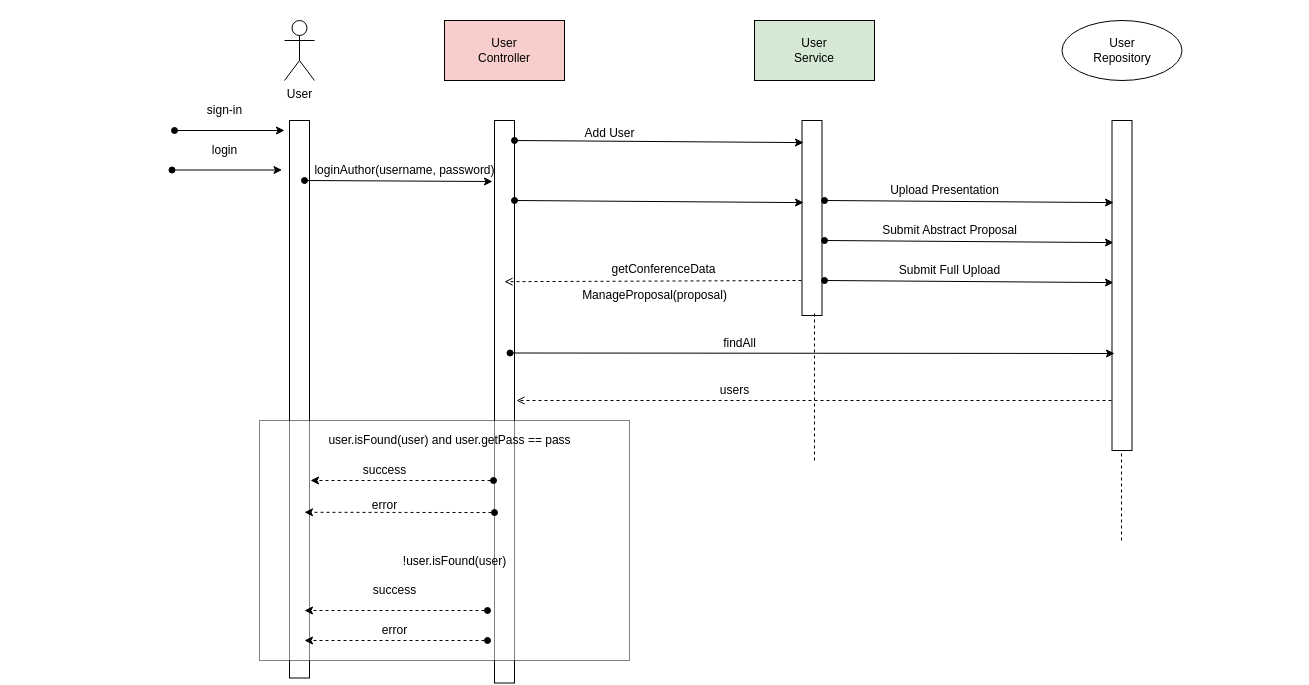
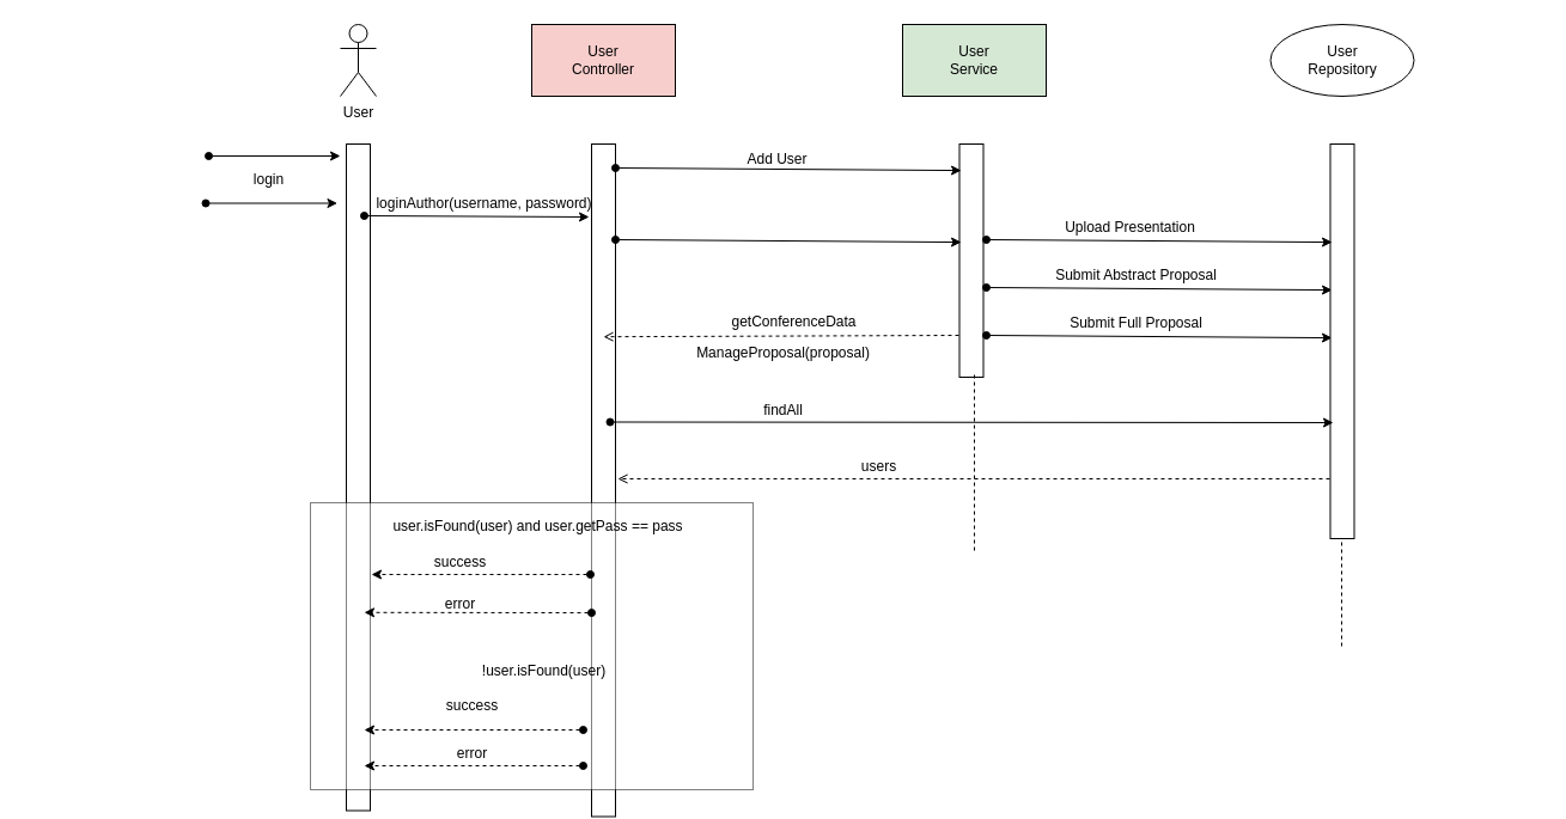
  <mxCell id="0" />
  <mxCell id="1" parent="0" />
  <mxCell id="2" value="User" style="shape=umlActor;verticalLabelPosition=bottom;labelBackgroundColor=#ffffff;verticalAlign=top;html=1;outlineConnect=0;" vertex="1" parent="1"><mxGeometry x="284" y="20" width="30" height="60" as="geometry" /></mxCell>
  <mxCell id="3" value="" style="endArrow=classic;html=1;startArrow=oval;startFill=1;" edge="1" parent="1"><mxGeometry width="50" height="50" relative="1" as="geometry"><mxPoint x="174" y="130" as="sourcePoint" /><mxPoint x="284" y="130" as="targetPoint" /></mxGeometry></mxCell>
- <mxCell id="4" value="sign-in" style="text;html=1;align=center;verticalAlign=middle;resizable=0;points=[];autosize=1;" vertex="1" parent="1"><mxGeometry x="199" y="100" width="50" height="20" as="geometry" /></mxCell>
  <mxCell id="5" value="login" style="text;html=1;align=center;verticalAlign=middle;resizable=0;points=[];autosize=1;" vertex="1" parent="1"><mxGeometry x="204" y="140" width="40" height="20" as="geometry" /></mxCell>
  <mxCell id="6" value="" style="endArrow=classic;html=1;startArrow=oval;startFill=1;" edge="1" parent="1"><mxGeometry width="50" height="50" relative="1" as="geometry"><mxPoint x="171.5" y="169.5" as="sourcePoint" /><mxPoint x="281.5" y="169.5" as="targetPoint" /></mxGeometry></mxCell>
  <mxCell id="7" value="" style="rounded=0;whiteSpace=wrap;html=1;rotation=90;" vertex="1" parent="1"><mxGeometry x="20.25" y="388.75" width="557.5" height="20" as="geometry" /></mxCell>
  <mxCell id="8" value="User&lt;br&gt;Controller" style="rounded=0;whiteSpace=wrap;html=1;fillColor=#f8cecc;" vertex="1" parent="1"><mxGeometry x="444" y="20" width="120" height="60" as="geometry" /></mxCell>
  <mxCell id="9" value="" style="rounded=0;whiteSpace=wrap;html=1;rotation=90;" vertex="1" parent="1"><mxGeometry x="222.75" y="391.25" width="562.5" height="20" as="geometry" /></mxCell>
  <mxCell id="10" value="" style="endArrow=classic;html=1;startArrow=oval;startFill=1;entryX=0.94;entryY=1.05;entryDx=0;entryDy=0;entryPerimeter=0;" edge="1" parent="1" target="11"><mxGeometry width="50" height="50" relative="1" as="geometry"><mxPoint x="304" y="180" as="sourcePoint" /><mxPoint x="414" y="180" as="targetPoint" /></mxGeometry></mxCell>
  <mxCell id="11" value="loginAuthor(username, password)" style="text;html=1;align=center;verticalAlign=middle;resizable=0;points=[];autosize=1;" vertex="1" parent="1"><mxGeometry x="304" y="160" width="200" height="20" as="geometry" /></mxCell>
  <mxCell id="12" value="User&lt;br&gt;Service" style="rounded=0;whiteSpace=wrap;html=1;fillColor=#d5e8d4;" vertex="1" parent="1"><mxGeometry x="754" y="20" width="120" height="60" as="geometry" /></mxCell>
  <mxCell id="13" value="" style="rounded=0;whiteSpace=wrap;html=1;rotation=90;" vertex="1" parent="1"><mxGeometry x="714" y="207.5" width="195" height="20" as="geometry" /></mxCell>
  <mxCell id="14" value="Upload Presentation" style="text;html=1;align=center;verticalAlign=middle;resizable=0;points=[];autosize=1;" vertex="1" parent="1"><mxGeometry x="884" y="180" width="120" height="20" as="geometry" /></mxCell>
  <mxCell id="15" value="" style="endArrow=classic;html=1;startArrow=oval;startFill=1;entryX=0.421;entryY=0.925;entryDx=0;entryDy=0;entryPerimeter=0;" edge="1" parent="1"><mxGeometry width="50" height="50" relative="1" as="geometry"><mxPoint x="824" y="240" as="sourcePoint" /><mxPoint x="1113" y="242.095" as="targetPoint" /></mxGeometry></mxCell>
  <mxCell id="16" value="Submit Abstract Proposal" style="text;html=1;align=center;verticalAlign=middle;resizable=0;points=[];autosize=1;" vertex="1" parent="1"><mxGeometry x="874" y="220" width="150" height="20" as="geometry" /></mxCell>
  <mxCell id="17" value="" style="endArrow=classic;html=1;startArrow=oval;startFill=1;entryX=0.421;entryY=0.925;entryDx=0;entryDy=0;entryPerimeter=0;" edge="1" parent="1"><mxGeometry width="50" height="50" relative="1" as="geometry"><mxPoint x="824" y="280" as="sourcePoint" /><mxPoint x="1113" y="282.095" as="targetPoint" /></mxGeometry></mxCell>
- <mxCell id="18" value="Submit Full Upload" style="text;html=1;align=center;verticalAlign=middle;resizable=0;points=[];autosize=1;" vertex="1" parent="1"><mxGeometry x="884" y="260" width="130" height="20" as="geometry" /></mxCell>
+ <mxCell id="18" value="Submit Full Proposal" style="text;html=1;align=center;verticalAlign=middle;resizable=0;points=[];autosize=1;" vertex="1" parent="1"><mxGeometry x="884" y="260" width="130" height="20" as="geometry" /></mxCell>
  <mxCell id="19" value="User&lt;br&gt;Repository" style="ellipse;whiteSpace=wrap;html=1;" vertex="1" parent="1"><mxGeometry x="1061.5" y="20" width="120" height="60" as="geometry" /></mxCell>
  <mxCell id="20" value="" style="rounded=0;whiteSpace=wrap;html=1;rotation=90;" vertex="1" parent="1"><mxGeometry x="956.5" y="275" width="330" height="20" as="geometry" /></mxCell>
  <mxCell id="21" value="" style="endArrow=classic;html=1;startArrow=oval;startFill=1;entryX=0.421;entryY=0.925;entryDx=0;entryDy=0;entryPerimeter=0;" edge="1" parent="1"><mxGeometry width="50" height="50" relative="1" as="geometry"><mxPoint x="824" y="200" as="sourcePoint" /><mxPoint x="1113" y="202.095" as="targetPoint" /></mxGeometry></mxCell>
  <mxCell id="22" value="" style="endArrow=classic;html=1;startArrow=oval;startFill=1;entryX=0.421;entryY=0.925;entryDx=0;entryDy=0;entryPerimeter=0;" edge="1" parent="1"><mxGeometry width="50" height="50" relative="1" as="geometry"><mxPoint x="514" y="200" as="sourcePoint" /><mxPoint x="803" y="202.095" as="targetPoint" /></mxGeometry></mxCell>
  <mxCell id="23" value="ManageProposal(proposal)" style="text;html=1;align=center;verticalAlign=middle;resizable=0;points=[];autosize=1;" vertex="1" parent="1"><mxGeometry x="574" y="285" width="160" height="20" as="geometry" /></mxCell>
  <mxCell id="24" value="" style="endArrow=classic;html=1;startArrow=oval;startFill=1;entryX=0.421;entryY=0.925;entryDx=0;entryDy=0;entryPerimeter=0;" edge="1" parent="1"><mxGeometry width="50" height="50" relative="1" as="geometry"><mxPoint x="514" y="140" as="sourcePoint" /><mxPoint x="803" y="142.095" as="targetPoint" /></mxGeometry></mxCell>
- <mxCell id="25" value="Add User" style="text;html=1;align=center;verticalAlign=middle;resizable=0;points=[];autosize=1;" vertex="1" parent="1"><mxGeometry x="574" y="123" width="70" height="20" as="geometry" /></mxCell>
+ <mxCell id="25" value="Add User" style="text;html=1;align=center;verticalAlign=middle;resizable=0;points=[];autosize=1;" vertex="1" parent="1"><mxGeometry x="614" y="123" width="70" height="20" as="geometry" /></mxCell>
  <mxCell id="26" value="" style="endArrow=none;dashed=1;html=1;" edge="1" parent="1"><mxGeometry width="50" height="50" relative="1" as="geometry"><mxPoint x="814" y="460" as="sourcePoint" /><mxPoint x="814" y="310" as="targetPoint" /></mxGeometry></mxCell>
  <mxCell id="27" value="" style="endArrow=open;html=1;entryX=0.542;entryY=-0.15;entryDx=0;entryDy=0;entryPerimeter=0;dashed=1;endFill=0;" edge="1" parent="1"><mxGeometry width="50" height="50" relative="1" as="geometry"><mxPoint x="801" y="280" as="sourcePoint" /><mxPoint x="504" y="281.19" as="targetPoint" /></mxGeometry></mxCell>
  <mxCell id="28" value="getConferenceData" style="text;html=1;align=center;verticalAlign=middle;resizable=0;points=[];autosize=1;" vertex="1" parent="1"><mxGeometry x="603" y="259" width="120" height="20" as="geometry" /></mxCell>
  <mxCell id="29" value="" style="endArrow=classic;html=1;startArrow=oval;startFill=1;" edge="1" parent="1"><mxGeometry width="50" height="50" relative="1" as="geometry"><mxPoint x="509.5" y="352.5" as="sourcePoint" /><mxPoint x="1114" y="353" as="targetPoint" /></mxGeometry></mxCell>
- <mxCell id="30" value="findAll" style="text;html=1;align=center;verticalAlign=middle;resizable=0;points=[];autosize=1;" vertex="1" parent="1"><mxGeometry x="714" y="332.5" width="50" height="20" as="geometry" /></mxCell>
+ <mxCell id="30" value="findAll" style="text;html=1;align=center;verticalAlign=middle;resizable=0;points=[];autosize=1;" vertex="1" parent="1"><mxGeometry x="629" y="332.5" width="50" height="20" as="geometry" /></mxCell>
  <mxCell id="31" value="" style="endArrow=open;html=1;dashed=1;endFill=0;" edge="1" parent="1"><mxGeometry width="50" height="50" relative="1" as="geometry"><mxPoint x="1111" y="400" as="sourcePoint" /><mxPoint x="516" y="400" as="targetPoint" /></mxGeometry></mxCell>
  <mxCell id="32" value="users" style="text;html=1;align=center;verticalAlign=middle;resizable=0;points=[];autosize=1;" vertex="1" parent="1"><mxGeometry x="714" y="380" width="40" height="20" as="geometry" /></mxCell>
  <mxCell id="33" value="" style="endArrow=none;dashed=1;html=1;" edge="1" parent="1"><mxGeometry width="50" height="50" relative="1" as="geometry"><mxPoint x="1121" y="540" as="sourcePoint" /><mxPoint x="1121" y="450" as="targetPoint" /></mxGeometry></mxCell>
  <mxCell id="34" value="" style="rounded=0;whiteSpace=wrap;html=1;opacity=50;" vertex="1" parent="1"><mxGeometry x="259" y="420" width="370" height="240" as="geometry" /></mxCell>
  <mxCell id="35" value="" style="endArrow=classic;html=1;startArrow=oval;startFill=1;dashed=1;" edge="1" parent="1"><mxGeometry width="50" height="50" relative="1" as="geometry"><mxPoint x="493" y="480" as="sourcePoint" /><mxPoint x="310" y="480" as="targetPoint" /></mxGeometry></mxCell>
  <mxCell id="36" value="success" style="text;html=1;align=center;verticalAlign=middle;resizable=0;points=[];autosize=1;" vertex="1" parent="1"><mxGeometry x="354" y="460" width="60" height="20" as="geometry" /></mxCell>
  <mxCell id="37" value="" style="endArrow=classic;html=1;startArrow=oval;startFill=1;entryX=0.813;entryY=-0.05;entryDx=0;entryDy=0;entryPerimeter=0;dashed=1;exitX=0.697;exitY=1;exitDx=0;exitDy=0;exitPerimeter=0;" edge="1" parent="1" source="9"><mxGeometry width="50" height="50" relative="1" as="geometry"><mxPoint x="487" y="510" as="sourcePoint" /><mxPoint x="304" y="511.785" as="targetPoint" /></mxGeometry></mxCell>
  <mxCell id="38" value="error" style="text;html=1;align=center;verticalAlign=middle;resizable=0;points=[];autosize=1;" vertex="1" parent="1"><mxGeometry x="364" y="495" width="40" height="20" as="geometry" /></mxCell>
  <mxCell id="39" value="user.isFound(user) and user.getPass == pass" style="text;html=1;align=center;verticalAlign=middle;resizable=0;points=[];autosize=1;" vertex="1" parent="1"><mxGeometry x="319" y="430" width="260" height="20" as="geometry" /></mxCell>
  <mxCell id="40" value="" style="endArrow=classic;html=1;startArrow=oval;startFill=1;dashed=1;" edge="1" parent="1"><mxGeometry width="50" height="50" relative="1" as="geometry"><mxPoint x="487" y="610" as="sourcePoint" /><mxPoint x="304" y="610" as="targetPoint" /></mxGeometry></mxCell>
  <mxCell id="41" value="" style="endArrow=classic;html=1;startArrow=oval;startFill=1;dashed=1;" edge="1" parent="1"><mxGeometry width="50" height="50" relative="1" as="geometry"><mxPoint x="487" y="640" as="sourcePoint" /><mxPoint x="304" y="640" as="targetPoint" /></mxGeometry></mxCell>
  <mxCell id="42" value="success" style="text;html=1;align=center;verticalAlign=middle;resizable=0;points=[];autosize=1;" vertex="1" parent="1"><mxGeometry x="364" y="580" width="60" height="20" as="geometry" /></mxCell>
  <mxCell id="43" value="error" style="text;html=1;align=center;verticalAlign=middle;resizable=0;points=[];autosize=1;" vertex="1" parent="1"><mxGeometry x="374" y="620" width="40" height="20" as="geometry" /></mxCell>
  <mxCell id="44" value="!user.isFound(user)" style="text;html=1;align=center;verticalAlign=middle;resizable=0;points=[];autosize=1;" vertex="1" parent="1"><mxGeometry x="394" y="551" width="120" height="20" as="geometry" /></mxCell>
